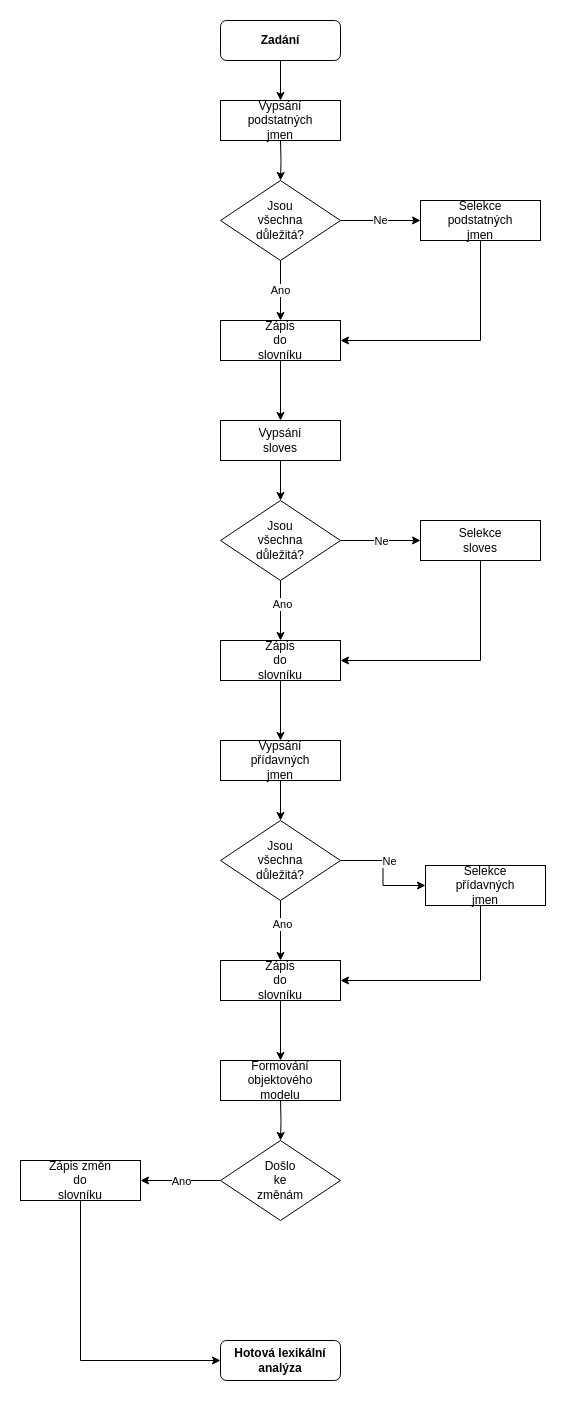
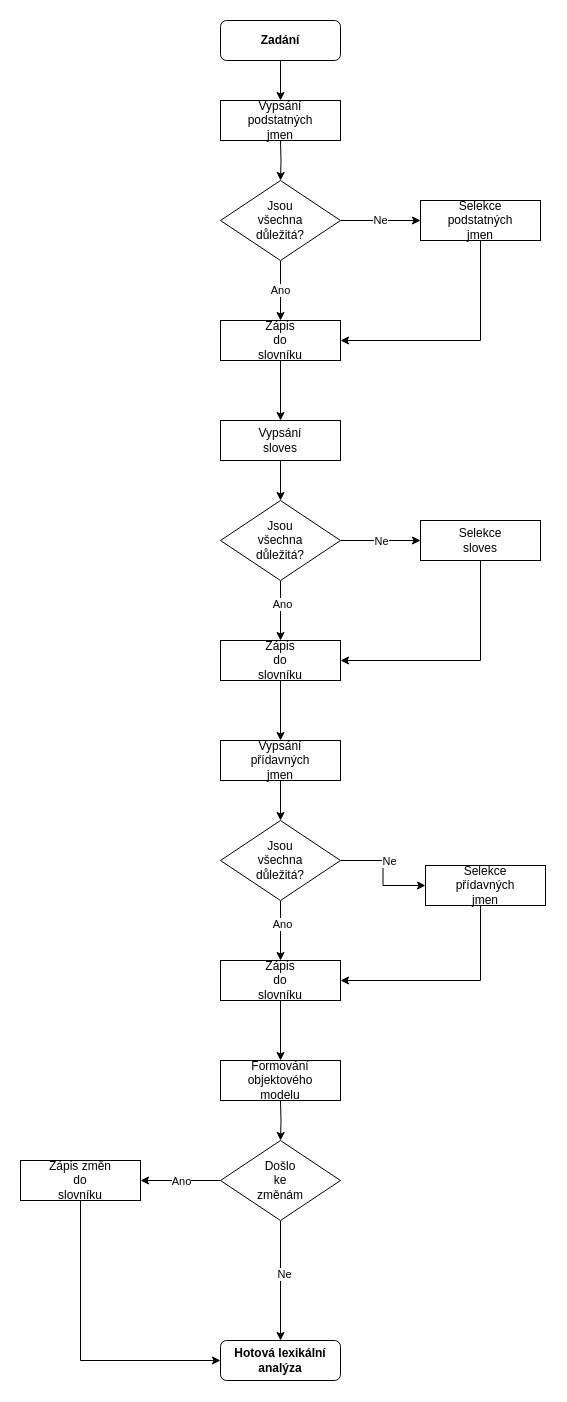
  <mxCell id="0" />
  <mxCell id="1" parent="0" />
  <mxCell id="2" value="Ano" style="edgeStyle=orthogonalEdgeStyle;rounded=0;orthogonalLoop=1;jettySize=auto;html=1;exitX=0.5;exitY=1;exitDx=0;exitDy=0;entryX=0.5;entryY=0;entryDx=0;entryDy=0;" edge="1" parent="1" source="4" target="25"><mxGeometry relative="1" as="geometry"><mxPoint x="220" y="290" as="targetPoint" /><Array as="points" /></mxGeometry></mxCell>
  <mxCell id="3" value="Ne" style="edgeStyle=orthogonalEdgeStyle;rounded=0;orthogonalLoop=1;jettySize=auto;html=1;exitX=1;exitY=0.5;exitDx=0;exitDy=0;entryX=0;entryY=0.5;entryDx=0;entryDy=0;" edge="1" parent="1" source="4" target="24"><mxGeometry relative="1" as="geometry"><mxPoint x="410" y="220" as="targetPoint" /></mxGeometry></mxCell>
  <mxCell id="4" value="Jsou&lt;br&gt;všechna&lt;br&gt;důležitá?" style="rhombus;whiteSpace=wrap;html=1;" vertex="1" parent="1"><mxGeometry x="220" y="180" width="120" height="80" as="geometry" /></mxCell>
  <mxCell id="5" style="edgeStyle=orthogonalEdgeStyle;rounded=0;orthogonalLoop=1;jettySize=auto;html=1;exitX=0.5;exitY=1;exitDx=0;exitDy=0;entryX=0.5;entryY=0;entryDx=0;entryDy=0;" edge="1" parent="1" target="4"><mxGeometry relative="1" as="geometry"><mxPoint x="280" y="140" as="sourcePoint" /></mxGeometry></mxCell>
  <mxCell id="6" style="edgeStyle=orthogonalEdgeStyle;rounded=0;orthogonalLoop=1;jettySize=auto;html=1;exitX=0.5;exitY=1;exitDx=0;exitDy=0;entryX=0.5;entryY=0;entryDx=0;entryDy=0;" edge="1" parent="1" source="7" target="23"><mxGeometry relative="1" as="geometry" /></mxCell>
  <mxCell id="7" value="&lt;b&gt;Zadání&lt;/b&gt;" style="rounded=1;whiteSpace=wrap;html=1;" vertex="1" parent="1"><mxGeometry x="220" y="20" width="120" height="40" as="geometry" /></mxCell>
  <mxCell id="8" style="edgeStyle=orthogonalEdgeStyle;rounded=0;orthogonalLoop=1;jettySize=auto;html=1;exitX=1;exitY=0.5;exitDx=0;exitDy=0;entryX=0;entryY=0.5;entryDx=0;entryDy=0;" edge="1" parent="1" source="12" target="28"><mxGeometry relative="1" as="geometry"><mxPoint x="410" y="540" as="targetPoint" /></mxGeometry></mxCell>
  <mxCell id="9" value="Ne" style="edgeLabel;html=1;align=center;verticalAlign=middle;resizable=0;points=[];" vertex="1" connectable="0" parent="8"><mxGeometry x="-0.429" y="2" relative="1" as="geometry"><mxPoint x="17" y="2" as="offset" /></mxGeometry></mxCell>
  <mxCell id="10" style="edgeStyle=orthogonalEdgeStyle;rounded=0;orthogonalLoop=1;jettySize=auto;html=1;exitX=0.5;exitY=1;exitDx=0;exitDy=0;entryX=0.5;entryY=0;entryDx=0;entryDy=0;" edge="1" parent="1" source="12" target="30"><mxGeometry relative="1" as="geometry"><mxPoint x="230" y="610" as="targetPoint" /></mxGeometry></mxCell>
  <mxCell id="11" value="Ano" style="edgeLabel;html=1;align=center;verticalAlign=middle;resizable=0;points=[];" vertex="1" connectable="0" parent="10"><mxGeometry x="-0.217" y="1" relative="1" as="geometry"><mxPoint as="offset" /></mxGeometry></mxCell>
  <mxCell id="12" value="Jsou&lt;br&gt;všechna&lt;br&gt;důležitá?" style="rhombus;whiteSpace=wrap;html=1;" vertex="1" parent="1"><mxGeometry x="220" y="500" width="120" height="80" as="geometry" /></mxCell>
  <mxCell id="13" style="edgeStyle=orthogonalEdgeStyle;rounded=0;orthogonalLoop=1;jettySize=auto;html=1;exitX=0.5;exitY=1;exitDx=0;exitDy=0;entryX=1;entryY=0.5;entryDx=0;entryDy=0;" edge="1" parent="1" source="24" target="25"><mxGeometry relative="1" as="geometry"><mxPoint x="480" y="280" as="sourcePoint" /><mxPoint x="370" y="350" as="targetPoint" /><Array as="points"><mxPoint x="480" y="240" /><mxPoint x="480" y="340" /></Array></mxGeometry></mxCell>
  <mxCell id="14" style="edgeStyle=orthogonalEdgeStyle;rounded=0;orthogonalLoop=1;jettySize=auto;html=1;exitX=0.5;exitY=1;exitDx=0;exitDy=0;entryX=1;entryY=0.5;entryDx=0;entryDy=0;" edge="1" parent="1" source="28" target="30"><mxGeometry relative="1" as="geometry"><mxPoint x="480" y="640" as="sourcePoint" /><mxPoint x="370" y="670" as="targetPoint" /><Array as="points"><mxPoint x="480" y="660" /></Array></mxGeometry></mxCell>
  <mxCell id="15" style="edgeStyle=orthogonalEdgeStyle;rounded=0;orthogonalLoop=1;jettySize=auto;html=1;exitX=0.5;exitY=1;exitDx=0;exitDy=0;entryX=0.5;entryY=0;entryDx=0;entryDy=0;" edge="1" parent="1" source="25" target="27"><mxGeometry relative="1" as="geometry"><mxPoint x="220" y="400" as="sourcePoint" /><mxPoint x="290" y="400" as="targetPoint" /></mxGeometry></mxCell>
  <mxCell id="16" style="edgeStyle=orthogonalEdgeStyle;rounded=0;orthogonalLoop=1;jettySize=auto;html=1;exitX=0.5;exitY=1;exitDx=0;exitDy=0;entryX=0.5;entryY=0;entryDx=0;entryDy=0;" edge="1" parent="1" target="21"><mxGeometry relative="1" as="geometry"><mxPoint x="280" y="1100" as="sourcePoint" /></mxGeometry></mxCell>
  <mxCell id="17" style="edgeStyle=orthogonalEdgeStyle;rounded=0;orthogonalLoop=1;jettySize=auto;html=1;exitX=0;exitY=0.5;exitDx=0;exitDy=0;" edge="1" parent="1" source="21"><mxGeometry relative="1" as="geometry"><mxPoint x="140" y="1180" as="targetPoint" /></mxGeometry></mxCell>
  <mxCell id="18" value="Ano" style="edgeLabel;html=1;align=center;verticalAlign=middle;resizable=0;points=[];" vertex="1" connectable="0" parent="17"><mxGeometry x="-0.275" y="-2" relative="1" as="geometry"><mxPoint x="-11" y="2" as="offset" /></mxGeometry></mxCell>
+ <mxCell id="19" style="edgeStyle=orthogonalEdgeStyle;rounded=0;orthogonalLoop=1;jettySize=auto;html=1;exitX=0.5;exitY=1;exitDx=0;exitDy=0;entryX=0.5;entryY=0;entryDx=0;entryDy=0;" edge="1" parent="1" source="21" target="22"><mxGeometry relative="1" as="geometry" /></mxCell>
+ <mxCell id="20" value="Ne" style="edgeLabel;html=1;align=center;verticalAlign=middle;resizable=0;points=[];" vertex="1" connectable="0" parent="19"><mxGeometry x="-0.125" y="3" relative="1" as="geometry"><mxPoint as="offset" /></mxGeometry></mxCell>
  <mxCell id="21" value="Došlo&lt;br&gt;ke&lt;br&gt;změnám" style="rhombus;whiteSpace=wrap;html=1;" vertex="1" parent="1"><mxGeometry x="220" y="1140" width="120" height="80" as="geometry" /></mxCell>
  <mxCell id="22" value="&lt;b&gt;Hotová lexikální analýza&lt;/b&gt;" style="rounded=1;whiteSpace=wrap;html=1;" vertex="1" parent="1"><mxGeometry x="220" y="1340" width="120" height="40" as="geometry" /></mxCell>
  <mxCell id="23" value="&lt;span&gt;Vypsání&lt;/span&gt;&lt;br&gt;&lt;span&gt;podstatných&lt;/span&gt;&lt;br&gt;&lt;span&gt;jmen&lt;/span&gt;" style="rounded=0;whiteSpace=wrap;html=1;" vertex="1" parent="1"><mxGeometry x="220" y="100" width="120" height="40" as="geometry" /></mxCell>
  <mxCell id="24" value="Selekce&lt;br&gt;podstatných&lt;br&gt;jmen" style="rounded=0;whiteSpace=wrap;html=1;" vertex="1" parent="1"><mxGeometry x="420" y="200" width="120" height="40" as="geometry" /></mxCell>
  <mxCell id="25" value="Zápis&lt;br&gt;do&lt;br&gt;slovníku" style="rounded=0;whiteSpace=wrap;html=1;" vertex="1" parent="1"><mxGeometry x="220" y="320" width="120" height="40" as="geometry" /></mxCell>
  <mxCell id="26" style="edgeStyle=orthogonalEdgeStyle;rounded=0;orthogonalLoop=1;jettySize=auto;html=1;exitX=0.5;exitY=1;exitDx=0;exitDy=0;entryX=0.5;entryY=0;entryDx=0;entryDy=0;" edge="1" parent="1" source="27" target="12"><mxGeometry relative="1" as="geometry" /></mxCell>
  <mxCell id="27" value="Vypsání&lt;br&gt;sloves" style="rounded=0;whiteSpace=wrap;html=1;" vertex="1" parent="1"><mxGeometry x="220" y="420" width="120" height="40" as="geometry" /></mxCell>
  <mxCell id="28" value="Selekce&lt;br&gt;sloves" style="rounded=0;whiteSpace=wrap;html=1;" vertex="1" parent="1"><mxGeometry x="420" y="520" width="120" height="40" as="geometry" /></mxCell>
  <mxCell id="29" style="edgeStyle=orthogonalEdgeStyle;rounded=0;orthogonalLoop=1;jettySize=auto;html=1;exitX=0.5;exitY=1;exitDx=0;exitDy=0;entryX=0.5;entryY=0;entryDx=0;entryDy=0;" edge="1" parent="1" source="30" target="38"><mxGeometry relative="1" as="geometry" /></mxCell>
  <mxCell id="30" value="Zápis&lt;br&gt;do&lt;br&gt;slovníku" style="rounded=0;whiteSpace=wrap;html=1;" vertex="1" parent="1"><mxGeometry x="220" y="640" width="120" height="40" as="geometry" /></mxCell>
  <mxCell id="31" style="edgeStyle=orthogonalEdgeStyle;rounded=0;orthogonalLoop=1;jettySize=auto;html=1;exitX=1;exitY=0.5;exitDx=0;exitDy=0;entryX=0;entryY=0.5;entryDx=0;entryDy=0;" edge="1" parent="1" source="35" target="39"><mxGeometry relative="1" as="geometry"><mxPoint x="410" y="860" as="targetPoint" /></mxGeometry></mxCell>
  <mxCell id="32" value="Ne" style="edgeLabel;html=1;align=center;verticalAlign=middle;resizable=0;points=[];" vertex="1" connectable="0" parent="31"><mxGeometry x="-0.429" y="2" relative="1" as="geometry"><mxPoint x="17" y="2" as="offset" /></mxGeometry></mxCell>
  <mxCell id="33" style="edgeStyle=orthogonalEdgeStyle;rounded=0;orthogonalLoop=1;jettySize=auto;html=1;exitX=0.5;exitY=1;exitDx=0;exitDy=0;entryX=0.5;entryY=0;entryDx=0;entryDy=0;" edge="1" parent="1" source="35" target="41"><mxGeometry relative="1" as="geometry"><mxPoint x="230" y="930" as="targetPoint" /></mxGeometry></mxCell>
  <mxCell id="34" value="Ano" style="edgeLabel;html=1;align=center;verticalAlign=middle;resizable=0;points=[];" vertex="1" connectable="0" parent="33"><mxGeometry x="-0.217" y="1" relative="1" as="geometry"><mxPoint as="offset" /></mxGeometry></mxCell>
  <mxCell id="35" value="Jsou&lt;br&gt;všechna&lt;br&gt;důležitá?" style="rhombus;whiteSpace=wrap;html=1;" vertex="1" parent="1"><mxGeometry x="220" y="820" width="120" height="80" as="geometry" /></mxCell>
  <mxCell id="36" style="edgeStyle=orthogonalEdgeStyle;rounded=0;orthogonalLoop=1;jettySize=auto;html=1;exitX=0.5;exitY=1;exitDx=0;exitDy=0;entryX=1;entryY=0.5;entryDx=0;entryDy=0;" edge="1" parent="1" source="39" target="41"><mxGeometry relative="1" as="geometry"><mxPoint x="480" y="960" as="sourcePoint" /><mxPoint x="370" y="990" as="targetPoint" /><Array as="points"><mxPoint x="480" y="980" /></Array></mxGeometry></mxCell>
  <mxCell id="37" style="edgeStyle=orthogonalEdgeStyle;rounded=0;orthogonalLoop=1;jettySize=auto;html=1;exitX=0.5;exitY=1;exitDx=0;exitDy=0;entryX=0.5;entryY=0;entryDx=0;entryDy=0;" edge="1" parent="1" source="38" target="35"><mxGeometry relative="1" as="geometry" /></mxCell>
  <mxCell id="38" value="Vypsání&lt;br&gt;přídavných&lt;br&gt;jmen" style="rounded=0;whiteSpace=wrap;html=1;" vertex="1" parent="1"><mxGeometry x="220" y="740" width="120" height="40" as="geometry" /></mxCell>
  <mxCell id="39" value="Selekce&lt;br&gt;přídavných&lt;br&gt;jmen" style="rounded=0;whiteSpace=wrap;html=1;" vertex="1" parent="1"><mxGeometry x="425" y="865" width="120" height="40" as="geometry" /></mxCell>
  <mxCell id="40" style="edgeStyle=orthogonalEdgeStyle;rounded=0;orthogonalLoop=1;jettySize=auto;html=1;exitX=0.5;exitY=1;exitDx=0;exitDy=0;" edge="1" parent="1" source="41" target="42"><mxGeometry relative="1" as="geometry" /></mxCell>
  <mxCell id="41" value="Zápis&lt;br&gt;do&lt;br&gt;slovníku" style="rounded=0;whiteSpace=wrap;html=1;" vertex="1" parent="1"><mxGeometry x="220" y="960" width="120" height="40" as="geometry" /></mxCell>
  <mxCell id="42" value="Formování&lt;br&gt;objektového&lt;br&gt;modelu" style="rounded=0;whiteSpace=wrap;html=1;" vertex="1" parent="1"><mxGeometry x="220" y="1060" width="120" height="40" as="geometry" /></mxCell>
  <mxCell id="43" style="edgeStyle=orthogonalEdgeStyle;rounded=0;orthogonalLoop=1;jettySize=auto;html=1;exitX=0.5;exitY=1;exitDx=0;exitDy=0;entryX=0;entryY=0.5;entryDx=0;entryDy=0;" edge="1" parent="1" source="44" target="22"><mxGeometry relative="1" as="geometry" /></mxCell>
  <mxCell id="44" value="Zápis změn&lt;br&gt;do&lt;br&gt;slovníku" style="rounded=0;whiteSpace=wrap;html=1;" vertex="1" parent="1"><mxGeometry x="20" y="1160" width="120" height="40" as="geometry" /></mxCell>
